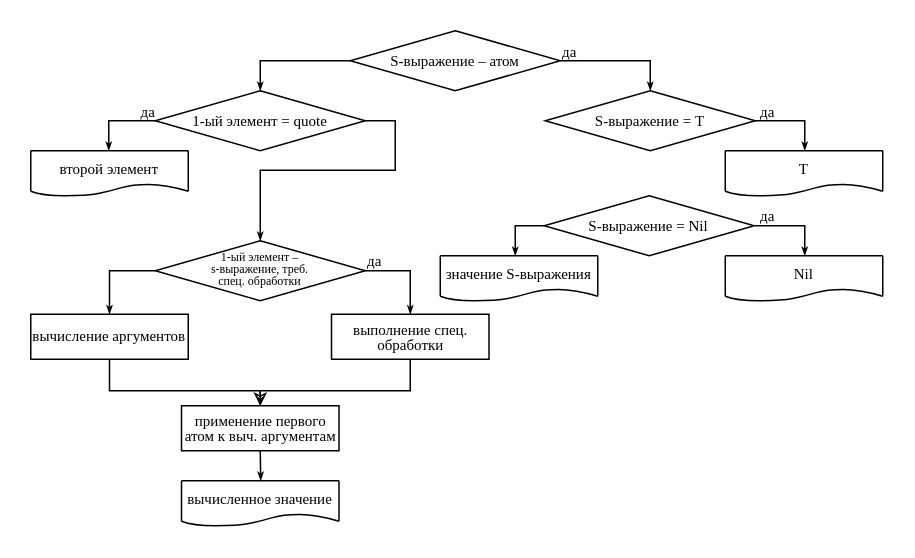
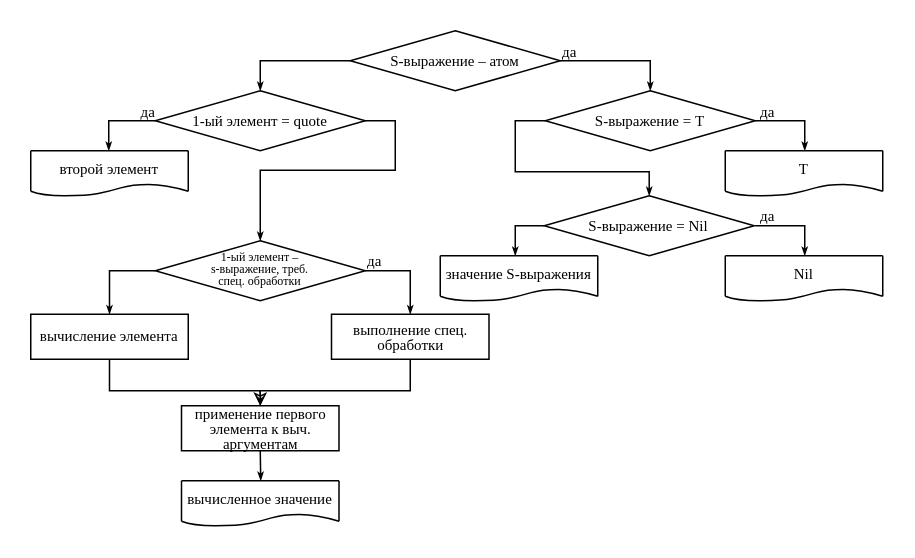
  <mxCell id="0" />
  <mxCell id="1" parent="0" />
  <mxCell id="2" style="edgeStyle=orthogonalEdgeStyle;rounded=0;orthogonalLoop=1;jettySize=auto;html=1;exitX=1;exitY=0.5;exitDx=0;exitDy=0;entryX=0.5;entryY=0;entryDx=0;entryDy=0;fontFamily=Times New Roman;fontSize=10;endArrow=classicThin;endFill=1;elbow=vertical;endSize=3;" edge="1" parent="1" source="5" target="9"><mxGeometry relative="1" as="geometry" /></mxCell>
  <mxCell id="3" value="да" style="edgeLabel;html=1;align=center;verticalAlign=middle;resizable=0;points=[];fontSize=10;fontFamily=Times New Roman;labelBackgroundColor=none;" vertex="1" connectable="0" parent="2"><mxGeometry x="-0.427" relative="1" as="geometry"><mxPoint x="-18" y="-7" as="offset" /></mxGeometry></mxCell>
  <mxCell id="4" style="edgeStyle=orthogonalEdgeStyle;rounded=0;orthogonalLoop=1;jettySize=auto;html=1;exitX=0;exitY=0.5;exitDx=0;exitDy=0;entryX=0.5;entryY=0;entryDx=0;entryDy=0;fontFamily=Times New Roman;fontSize=8;endArrow=classicThin;endFill=1;elbow=vertical;jumpSize=5;endSize=3;" edge="1" parent="1" source="5" target="30"><mxGeometry relative="1" as="geometry" /></mxCell>
  <mxCell id="5" value="&lt;p style=&quot;line-height: 1&quot;&gt;S-выражение&amp;nbsp;– атом&lt;/p&gt;" style="shape=stencil(tZTdboQgEIWfhtsGYZu9bmz7HixOK1kEA3S3ffsdAdu1/rQxakx0zuA3B0YgvPS1aIEwakQDhD8TxiqQyitr8BX1OokHmsJrCos+Fr4FGZJ4EU6Jk4aU8cHZM1xVFTJCmRqcCl2WvxD6hGO6m5fSGoMQLOkHmbs8woQy+C39TLBc/msQtchvIIDLJpNK2Ov/sQ+P+4CLnfwOsb37zf1uBx46LvZq3GbgYj2Wl6jM/dy8PAl5fnf2w1STZt6U1tJq6zBMz1iLME7ztTyZVnQbb5To0429wM8sj5P7aRrdE7Qyd4TvEyEj1jB+uTisQKwxIbX1sLCSqI8WM6ozHcTeWQd/tDYdjwtVZwfE0qMKUU2HeRRu);whiteSpace=wrap;html=1;aspect=fixed;fontFamily=Times New Roman;fontSize=10;spacingBottom=0;rounded=0;shadow=0;sketch=0;spacingLeft=20;spacingRight=20;" parent="1" vertex="1"><mxGeometry x="233" y="20" width="140" height="40" as="geometry" /></mxCell>
  <mxCell id="6" style="edgeStyle=orthogonalEdgeStyle;rounded=0;orthogonalLoop=1;jettySize=auto;html=1;exitX=1;exitY=0.5;exitDx=0;exitDy=0;fontFamily=Times New Roman;fontSize=10;endArrow=classicThin;endFill=1;elbow=vertical;endSize=3;labelBackgroundColor=none;" edge="1" parent="1" source="9"><mxGeometry relative="1" as="geometry"><mxPoint x="536" y="100" as="targetPoint" /><mxPoint x="506" y="80" as="sourcePoint" /><Array as="points"><mxPoint x="536" y="80" /></Array></mxGeometry></mxCell>
  <mxCell id="7" value="да" style="edgeLabel;html=1;align=center;verticalAlign=middle;resizable=0;points=[];fontSize=10;fontFamily=Times New Roman;labelBackgroundColor=none;" vertex="1" connectable="0" parent="6"><mxGeometry x="-0.728" y="-2" relative="1" as="geometry"><mxPoint y="-9" as="offset" /></mxGeometry></mxCell>
+ <mxCell id="8" style="edgeStyle=orthogonalEdgeStyle;rounded=0;orthogonalLoop=1;jettySize=auto;html=1;exitX=0;exitY=0.5;exitDx=0;exitDy=0;entryX=0.5;entryY=0;entryDx=0;entryDy=0;fontFamily=Times New Roman;fontSize=10;endArrow=classicThin;endFill=1;elbow=vertical;endSize=3;" edge="1" parent="1" source="9" target="15"><mxGeometry relative="1" as="geometry"><mxPoint x="363" y="84" as="sourcePoint" /><mxPoint x="432.31" y="134" as="targetPoint" /><Array as="points"><mxPoint x="343" y="80" /><mxPoint x="343" y="114" /><mxPoint x="432" y="114" /></Array></mxGeometry></mxCell>
  <mxCell id="9" value="&lt;p style=&quot;line-height: 1&quot;&gt;S-выражение = T&lt;/p&gt;" style="shape=stencil(tZTdboQgEIWfhtsGYZu9bmz7HixOK1kEA3S3ffsdAdu1/rQxakx0zuA3B0YgvPS1aIEwakQDhD8TxiqQyitr8BX1OokHmsJrCos+Fr4FGZJ4EU6Jk4aU8cHZM1xVFTJCmRqcCl2WvxD6hGO6m5fSGoMQLOkHmbs8woQy+C39TLBc/msQtchvIIDLJpNK2Ov/sQ+P+4CLnfwOsb37zf1uBx46LvZq3GbgYj2Wl6jM/dy8PAl5fnf2w1STZt6U1tJq6zBMz1iLME7ztTyZVnQbb5To0429wM8sj5P7aRrdE7Qyd4TvEyEj1jB+uTisQKwxIbX1sLCSqI8WM6ozHcTeWQd/tDYdjwtVZwfE0qMKUU2HeRRu);whiteSpace=wrap;html=1;aspect=fixed;fontFamily=Times New Roman;fontSize=10;spacingBottom=0;rounded=0;shadow=0;sketch=0;spacingLeft=20;spacingRight=20;" parent="1" vertex="1"><mxGeometry x="363" y="60" width="140" height="40" as="geometry" /></mxCell>
  <mxCell id="10" value="T" style="group;aspect=fixed;fontFamily=Times New Roman;fontSize=10;" vertex="1" connectable="0" parent="1"><mxGeometry x="483" y="100" width="105" height="30" as="geometry" /></mxCell>
  <mxCell id="11" value="" style="endArrow=none;html=1;rounded=0;" edge="1" parent="10"><mxGeometry width="50" height="50" relative="1" as="geometry"><mxPoint as="sourcePoint" /><mxPoint x="105" as="targetPoint" /></mxGeometry></mxCell>
  <mxCell id="12" value="" style="endArrow=none;html=1;rounded=0;" edge="1" parent="10"><mxGeometry width="50" height="50" relative="1" as="geometry"><mxPoint y="27" as="sourcePoint" /><mxPoint as="targetPoint" /></mxGeometry></mxCell>
  <mxCell id="13" value="" style="endArrow=none;html=1;rounded=0;" edge="1" parent="10"><mxGeometry width="50" height="50" relative="1" as="geometry"><mxPoint x="105" y="27" as="sourcePoint" /><mxPoint x="105" as="targetPoint" /></mxGeometry></mxCell>
  <mxCell id="14" value="" style="curved=1;endArrow=none;html=1;rounded=0;elbow=vertical;endFill=0;" edge="1" parent="10"><mxGeometry width="50" height="50" relative="1" as="geometry"><mxPoint y="27" as="sourcePoint" /><mxPoint x="105" y="27" as="targetPoint" /><Array as="points"><mxPoint x="7.5" y="30" /><mxPoint x="37.5" y="30" /><mxPoint x="52.5" y="27" /><mxPoint x="67.5" y="22.5" /><mxPoint x="90" y="22.5" /></Array></mxGeometry></mxCell>
  <mxCell id="15" value="&lt;p style=&quot;line-height: 1&quot;&gt;S-выражение = Nil&lt;/p&gt;" style="shape=stencil(tZTdboQgEIWfhtsGYZu9bmz7HixOK1kEA3S3ffsdAdu1/rQxakx0zuA3B0YgvPS1aIEwakQDhD8TxiqQyitr8BX1OokHmsJrCos+Fr4FGZJ4EU6Jk4aU8cHZM1xVFTJCmRqcCl2WvxD6hGO6m5fSGoMQLOkHmbs8woQy+C39TLBc/msQtchvIIDLJpNK2Ov/sQ+P+4CLnfwOsb37zf1uBx46LvZq3GbgYj2Wl6jM/dy8PAl5fnf2w1STZt6U1tJq6zBMz1iLME7ztTyZVnQbb5To0429wM8sj5P7aRrdE7Qyd4TvEyEj1jB+uTisQKwxIbX1sLCSqI8WM6ozHcTeWQd/tDYdjwtVZwfE0qMKUU2HeRRu);whiteSpace=wrap;html=1;aspect=fixed;fontFamily=Times New Roman;fontSize=10;spacingBottom=0;rounded=0;shadow=0;sketch=0;spacingLeft=20;spacingRight=20;" vertex="1" parent="1"><mxGeometry x="362.31" y="130" width="140" height="40" as="geometry" /></mxCell>
  <mxCell id="16" value="Nil" style="group;aspect=fixed;fontFamily=Times New Roman;fontSize=10;" vertex="1" connectable="0" parent="1"><mxGeometry x="483" y="170" width="105" height="30" as="geometry" /></mxCell>
  <mxCell id="17" value="" style="endArrow=none;html=1;rounded=0;" edge="1" parent="16"><mxGeometry width="50" height="50" relative="1" as="geometry"><mxPoint as="sourcePoint" /><mxPoint x="105" as="targetPoint" /></mxGeometry></mxCell>
  <mxCell id="18" value="" style="endArrow=none;html=1;rounded=0;" edge="1" parent="16"><mxGeometry width="50" height="50" relative="1" as="geometry"><mxPoint y="27" as="sourcePoint" /><mxPoint as="targetPoint" /></mxGeometry></mxCell>
  <mxCell id="19" value="" style="endArrow=none;html=1;rounded=0;" edge="1" parent="16"><mxGeometry width="50" height="50" relative="1" as="geometry"><mxPoint x="105" y="27" as="sourcePoint" /><mxPoint x="105" as="targetPoint" /></mxGeometry></mxCell>
  <mxCell id="20" value="" style="curved=1;endArrow=none;html=1;rounded=0;elbow=vertical;endFill=0;" edge="1" parent="16"><mxGeometry width="50" height="50" relative="1" as="geometry"><mxPoint y="27" as="sourcePoint" /><mxPoint x="105" y="27" as="targetPoint" /><Array as="points"><mxPoint x="7.5" y="30" /><mxPoint x="37.5" y="30" /><mxPoint x="52.5" y="27" /><mxPoint x="67.5" y="22.5" /><mxPoint x="90" y="22.5" /></Array></mxGeometry></mxCell>
  <mxCell id="21" value="второй элемент" style="group;aspect=fixed;fontFamily=Times New Roman;fontSize=10;" vertex="1" connectable="0" parent="1"><mxGeometry x="20" y="100" width="105" height="30" as="geometry" /></mxCell>
  <mxCell id="22" value="" style="endArrow=none;html=1;rounded=0;" edge="1" parent="21"><mxGeometry width="50" height="50" relative="1" as="geometry"><mxPoint as="sourcePoint" /><mxPoint x="105" as="targetPoint" /></mxGeometry></mxCell>
  <mxCell id="23" value="" style="endArrow=none;html=1;rounded=0;" edge="1" parent="21"><mxGeometry width="50" height="50" relative="1" as="geometry"><mxPoint y="27" as="sourcePoint" /><mxPoint as="targetPoint" /></mxGeometry></mxCell>
  <mxCell id="24" value="" style="endArrow=none;html=1;rounded=0;" edge="1" parent="21"><mxGeometry width="50" height="50" relative="1" as="geometry"><mxPoint x="105" y="27" as="sourcePoint" /><mxPoint x="105" as="targetPoint" /></mxGeometry></mxCell>
  <mxCell id="25" value="" style="curved=1;endArrow=none;html=1;rounded=0;elbow=vertical;endFill=0;" edge="1" parent="21"><mxGeometry width="50" height="50" relative="1" as="geometry"><mxPoint y="27" as="sourcePoint" /><mxPoint x="105" y="27" as="targetPoint" /><Array as="points"><mxPoint x="7.5" y="30" /><mxPoint x="37.5" y="30" /><mxPoint x="52.5" y="27" /><mxPoint x="67.5" y="22.5" /><mxPoint x="90" y="22.5" /></Array></mxGeometry></mxCell>
  <mxCell id="26" style="edgeStyle=orthogonalEdgeStyle;rounded=0;orthogonalLoop=1;jettySize=auto;html=1;fontFamily=Times New Roman;fontSize=10;endArrow=classicThin;endFill=1;elbow=vertical;endSize=3;" edge="1" parent="1"><mxGeometry relative="1" as="geometry"><mxPoint x="536" y="170" as="targetPoint" /><mxPoint x="503" y="150" as="sourcePoint" /><Array as="points"><mxPoint x="536" y="150" /></Array></mxGeometry></mxCell>
  <mxCell id="27" style="edgeStyle=orthogonalEdgeStyle;rounded=0;orthogonalLoop=1;jettySize=auto;html=1;fontFamily=Times New Roman;fontSize=10;endArrow=classicThin;endFill=1;elbow=vertical;entryX=0;entryY=0.5;entryDx=0;entryDy=0;endSize=3;exitX=0;exitY=0.5;exitDx=0;exitDy=0;" edge="1" parent="1" source="30"><mxGeometry relative="1" as="geometry"><mxPoint x="72" y="100" as="targetPoint" /><mxPoint x="110" y="80" as="sourcePoint" /><Array as="points"><mxPoint x="72" y="80" /></Array></mxGeometry></mxCell>
  <mxCell id="28" value="да" style="edgeLabel;html=1;align=center;verticalAlign=middle;resizable=0;points=[];fontSize=10;fontFamily=Times New Roman;fontColor=default;labelBackgroundColor=none;" vertex="1" connectable="0" parent="27"><mxGeometry x="-0.167" relative="1" as="geometry"><mxPoint x="15" y="-7" as="offset" /></mxGeometry></mxCell>
  <mxCell id="29" style="edgeStyle=orthogonalEdgeStyle;rounded=0;orthogonalLoop=1;jettySize=auto;html=1;exitX=1;exitY=0.5;exitDx=0;exitDy=0;fontFamily=Times New Roman;fontSize=10;endArrow=classicThin;endFill=1;elbow=vertical;entryX=0.5;entryY=0;entryDx=0;entryDy=0;endSize=3;" edge="1" parent="1" source="30" target="41"><mxGeometry relative="1" as="geometry"><mxPoint x="153" y="144" as="targetPoint" /><mxPoint x="223" y="84" as="sourcePoint" /><Array as="points"><mxPoint x="263" y="80" /><mxPoint x="263" y="113" /><mxPoint x="173" y="113" /></Array></mxGeometry></mxCell>
  <mxCell id="30" value="&lt;p style=&quot;line-height: 1&quot;&gt;1-ый элемент = quote&lt;/p&gt;" style="shape=stencil(tZTdboQgEIWfhtsGYZu9bmz7HixOK1kEA3S3ffsdAdu1/rQxakx0zuA3B0YgvPS1aIEwakQDhD8TxiqQyitr8BX1OokHmsJrCos+Fr4FGZJ4EU6Jk4aU8cHZM1xVFTJCmRqcCl2WvxD6hGO6m5fSGoMQLOkHmbs8woQy+C39TLBc/msQtchvIIDLJpNK2Ov/sQ+P+4CLnfwOsb37zf1uBx46LvZq3GbgYj2Wl6jM/dy8PAl5fnf2w1STZt6U1tJq6zBMz1iLME7ztTyZVnQbb5To0429wM8sj5P7aRrdE7Qyd4TvEyEj1jB+uTisQKwxIbX1sLCSqI8WM6ozHcTeWQd/tDYdjwtVZwfE0qMKUU2HeRRu);whiteSpace=wrap;html=1;aspect=fixed;fontFamily=Times New Roman;fontSize=10;spacingBottom=0;rounded=0;shadow=0;sketch=0;spacingLeft=20;spacingRight=20;" vertex="1" parent="1"><mxGeometry x="103" y="60" width="140" height="40" as="geometry" /></mxCell>
  <mxCell id="31" value="да" style="edgeLabel;html=1;align=center;verticalAlign=middle;resizable=0;points=[];fontSize=10;fontFamily=Times New Roman;" vertex="1" connectable="0" parent="1"><mxGeometry x="522" y="78" as="geometry"><mxPoint x="-12" y="64" as="offset" /></mxGeometry></mxCell>
  <mxCell id="32" value="значение S-выражения" style="group;aspect=fixed;fontFamily=Times New Roman;fontSize=10;" vertex="1" connectable="0" parent="1"><mxGeometry x="293" y="170" width="105" height="30" as="geometry" /></mxCell>
  <mxCell id="33" value="" style="endArrow=none;html=1;rounded=0;" edge="1" parent="32"><mxGeometry width="50" height="50" relative="1" as="geometry"><mxPoint as="sourcePoint" /><mxPoint x="105" as="targetPoint" /></mxGeometry></mxCell>
  <mxCell id="34" value="" style="endArrow=none;html=1;rounded=0;" edge="1" parent="32"><mxGeometry width="50" height="50" relative="1" as="geometry"><mxPoint y="27" as="sourcePoint" /><mxPoint as="targetPoint" /></mxGeometry></mxCell>
  <mxCell id="35" value="" style="endArrow=none;html=1;rounded=0;" edge="1" parent="32"><mxGeometry width="50" height="50" relative="1" as="geometry"><mxPoint x="105" y="27" as="sourcePoint" /><mxPoint x="105" as="targetPoint" /></mxGeometry></mxCell>
  <mxCell id="36" value="" style="curved=1;endArrow=none;html=1;rounded=0;elbow=vertical;endFill=0;" edge="1" parent="32"><mxGeometry width="50" height="50" relative="1" as="geometry"><mxPoint y="27" as="sourcePoint" /><mxPoint x="105" y="27" as="targetPoint" /><Array as="points"><mxPoint x="7.5" y="30" /><mxPoint x="37.5" y="30" /><mxPoint x="52.5" y="27" /><mxPoint x="67.5" y="22.5" /><mxPoint x="90" y="22.5" /></Array></mxGeometry></mxCell>
  <mxCell id="37" style="edgeStyle=orthogonalEdgeStyle;rounded=0;orthogonalLoop=1;jettySize=auto;html=1;fontFamily=Times New Roman;fontSize=10;endArrow=classicThin;endFill=1;elbow=vertical;entryX=0;entryY=0.5;entryDx=0;entryDy=0;endSize=3;exitX=0;exitY=0.5;exitDx=0;exitDy=0;" edge="1" parent="1" source="15"><mxGeometry relative="1" as="geometry"><mxPoint x="343" y="170" as="targetPoint" /><mxPoint x="360" y="150" as="sourcePoint" /><Array as="points"><mxPoint x="343" y="150" /><mxPoint x="343" y="170" /></Array></mxGeometry></mxCell>
  <mxCell id="38" style="edgeStyle=orthogonalEdgeStyle;rounded=0;orthogonalLoop=1;jettySize=auto;html=1;exitX=0;exitY=0.5;exitDx=0;exitDy=0;fontFamily=Times New Roman;fontSize=10;endArrow=classicThin;endFill=1;elbow=vertical;endSize=3;" edge="1" parent="1" source="41" target="43"><mxGeometry relative="1" as="geometry" /></mxCell>
  <mxCell id="39" style="edgeStyle=orthogonalEdgeStyle;rounded=0;orthogonalLoop=1;jettySize=auto;html=1;exitX=1;exitY=0.5;exitDx=0;exitDy=0;entryX=0.5;entryY=0;entryDx=0;entryDy=0;fontFamily=Times New Roman;fontSize=10;endArrow=classicThin;endFill=1;elbow=vertical;endSize=3;" edge="1" parent="1" source="41" target="45"><mxGeometry relative="1" as="geometry" /></mxCell>
  <mxCell id="40" value="да" style="edgeLabel;html=1;align=center;verticalAlign=middle;resizable=0;points=[];fontSize=10;fontFamily=Times New Roman;fontColor=default;labelBackgroundColor=none;" vertex="1" connectable="0" parent="39"><mxGeometry x="-0.208" y="1" relative="1" as="geometry"><mxPoint x="-18" y="-7" as="offset" /></mxGeometry></mxCell>
  <mxCell id="41" value="&lt;p style=&quot;line-height: 1 ; font-size: 8px&quot;&gt;1-ый элемент&amp;nbsp;–&lt;br&gt;s-выражение, треб.&lt;br&gt;спец. обработки&lt;/p&gt;" style="shape=stencil(tZTdboQgEIWfhtsGYZu9bmz7HixOK1kEA3S3ffsdAdu1/rQxakx0zuA3B0YgvPS1aIEwakQDhD8TxiqQyitr8BX1OokHmsJrCos+Fr4FGZJ4EU6Jk4aU8cHZM1xVFTJCmRqcCl2WvxD6hGO6m5fSGoMQLOkHmbs8woQy+C39TLBc/msQtchvIIDLJpNK2Ov/sQ+P+4CLnfwOsb37zf1uBx46LvZq3GbgYj2Wl6jM/dy8PAl5fnf2w1STZt6U1tJq6zBMz1iLME7ztTyZVnQbb5To0429wM8sj5P7aRrdE7Qyd4TvEyEj1jB+uTisQKwxIbX1sLCSqI8WM6ozHcTeWQd/tDYdjwtVZwfE0qMKUU2HeRRu);whiteSpace=wrap;html=1;aspect=fixed;fontFamily=Times New Roman;fontSize=10;spacingBottom=2;rounded=0;shadow=0;sketch=0;spacingLeft=20;spacingRight=20;" vertex="1" parent="1"><mxGeometry x="103" y="160" width="140" height="40" as="geometry" /></mxCell>
  <mxCell id="42" style="edgeStyle=orthogonalEdgeStyle;rounded=0;orthogonalLoop=1;jettySize=auto;html=1;exitX=0.5;exitY=1;exitDx=0;exitDy=0;entryX=0.5;entryY=0;entryDx=0;entryDy=0;fontFamily=Times New Roman;fontSize=8;endArrow=classic;endFill=0;elbow=vertical;" edge="1" parent="1" source="43" target="47"><mxGeometry relative="1" as="geometry"><Array as="points"><mxPoint x="72" y="260" /><mxPoint x="173" y="260" /></Array></mxGeometry></mxCell>
- <mxCell id="43" value="&lt;p style=&quot;line-height: 1&quot;&gt;вычисление аргументов&lt;/p&gt;" style="shape=stencil(tVTRboMwDPyavFYh2T5gYtt/pKlXotIkcrJ1/fuaGKQiBq0mQEjgu3B3Bhyh69SYCEJJb84g9LtQKmKwkBLdEdww9iK5vHBZDbVJEWxm8MegM/sWmEkZwwku7pB7CecbQJc7Vn8I+UZrulPXNnhPIi74NGLueBIzztOz8pfFevvrqIqkf4YM2IdkVKjP52V3r9sIVxvlHcsO6VfPu57wOHG11YdbTbj6v6yuCZn7uXW9N/Z0xPDtD3+G+XJta0MbkEq+Fi+htOyP5Wai6QZvQgw0dmO7PE4PRn/OmPCJd0FnGqZWA8KDN8G7yYLr7IJiPXEoKG99BbgB);whiteSpace=wrap;html=1;aspect=fixed;fontFamily=Times New Roman;fontSize=10;spacingBottom=2;strokeWidth=1;" vertex="1" parent="1"><mxGeometry x="20" y="209" width="105" height="30" as="geometry" /></mxCell>
+ <mxCell id="43" value="&lt;p style=&quot;line-height: 1&quot;&gt;вычисление элемента&lt;/p&gt;" style="shape=stencil(tVTRboMwDPyavFYh2T5gYtt/pKlXotIkcrJ1/fuaGKQiBq0mQEjgu3B3Bhyh69SYCEJJb84g9LtQKmKwkBLdEdww9iK5vHBZDbVJEWxm8MegM/sWmEkZwwku7pB7CecbQJc7Vn8I+UZrulPXNnhPIi74NGLueBIzztOz8pfFevvrqIqkf4YM2IdkVKjP52V3r9sIVxvlHcsO6VfPu57wOHG11YdbTbj6v6yuCZn7uXW9N/Z0xPDtD3+G+XJta0MbkEq+Fi+htOyP5Wai6QZvQgw0dmO7PE4PRn/OmPCJd0FnGqZWA8KDN8G7yYLr7IJiPXEoKG99BbgB);whiteSpace=wrap;html=1;aspect=fixed;fontFamily=Times New Roman;fontSize=10;spacingBottom=2;strokeWidth=1;" vertex="1" parent="1"><mxGeometry x="20" y="209" width="105" height="30" as="geometry" /></mxCell>
  <mxCell id="44" style="edgeStyle=orthogonalEdgeStyle;rounded=0;orthogonalLoop=1;jettySize=auto;html=1;exitX=0.5;exitY=1;exitDx=0;exitDy=0;fontFamily=Times New Roman;fontSize=10;endArrow=classicThin;endFill=1;elbow=vertical;entryX=0.5;entryY=0;entryDx=0;entryDy=0;endSize=3;" edge="1" parent="1" target="47"><mxGeometry relative="1" as="geometry"><mxPoint x="173" y="260" as="targetPoint" /><mxPoint x="273" y="239" as="sourcePoint" /><Array as="points"><mxPoint x="273" y="260" /><mxPoint x="173" y="260" /></Array></mxGeometry></mxCell>
  <mxCell id="45" value="&lt;p style=&quot;line-height: 1&quot;&gt;выполнение спец.&lt;br&gt;обработки&lt;/p&gt;" style="shape=stencil(tVTRboMwDPyavFYh2T5gYtt/pKlXotIkcrJ1/fuaGKQiBq0mQEjgu3B3Bhyh69SYCEJJb84g9LtQKmKwkBLdEdww9iK5vHBZDbVJEWxm8MegM/sWmEkZwwku7pB7CecbQJc7Vn8I+UZrulPXNnhPIi74NGLueBIzztOz8pfFevvrqIqkf4YM2IdkVKjP52V3r9sIVxvlHcsO6VfPu57wOHG11YdbTbj6v6yuCZn7uXW9N/Z0xPDtD3+G+XJta0MbkEq+Fi+htOyP5Wai6QZvQgw0dmO7PE4PRn/OmPCJd0FnGqZWA8KDN8G7yYLr7IJiPXEoKG99BbgB);whiteSpace=wrap;html=1;aspect=fixed;fontFamily=Times New Roman;fontSize=10;spacingBottom=1;strokeWidth=1;" vertex="1" parent="1"><mxGeometry x="220.5" y="209" width="105" height="30" as="geometry" /></mxCell>
  <mxCell id="46" style="edgeStyle=orthogonalEdgeStyle;rounded=0;orthogonalLoop=1;jettySize=auto;html=1;exitX=0.5;exitY=1;exitDx=0;exitDy=0;fontFamily=Times New Roman;fontSize=10;endArrow=classicThin;endFill=1;elbow=vertical;endSize=3;" edge="1" parent="1" source="47"><mxGeometry relative="1" as="geometry"><mxPoint x="173.31" y="320" as="targetPoint" /></mxGeometry></mxCell>
- <mxCell id="47" value="&lt;p style=&quot;line-height: 1&quot;&gt;применение первого атом к выч. аргументам&lt;/p&gt;" style="shape=stencil(tVTRboMwDPyavFYh2T5gYtt/pKlXotIkcrJ1/fuaGKQiBq0mQEjgu3B3Bhyh69SYCEJJb84g9LtQKmKwkBLdEdww9iK5vHBZDbVJEWxm8MegM/sWmEkZwwku7pB7CecbQJc7Vn8I+UZrulPXNnhPIi74NGLueBIzztOz8pfFevvrqIqkf4YM2IdkVKjP52V3r9sIVxvlHcsO6VfPu57wOHG11YdbTbj6v6yuCZn7uXW9N/Z0xPDtD3+G+XJta0MbkEq+Fi+htOyP5Wai6QZvQgw0dmO7PE4PRn/OmPCJd0FnGqZWA8KDN8G7yYLr7IJiPXEoKG99BbgB);whiteSpace=wrap;html=1;aspect=fixed;fontFamily=Times New Roman;fontSize=10;spacingBottom=0;strokeWidth=1;" vertex="1" parent="1"><mxGeometry x="120.5" y="270" width="105" height="30" as="geometry" /></mxCell>
+ <mxCell id="47" value="&lt;p style=&quot;line-height: 1&quot;&gt;применение первого элемента к выч. аргументам&lt;/p&gt;" style="shape=stencil(tVTRboMwDPyavFYh2T5gYtt/pKlXotIkcrJ1/fuaGKQiBq0mQEjgu3B3Bhyh69SYCEJJb84g9LtQKmKwkBLdEdww9iK5vHBZDbVJEWxm8MegM/sWmEkZwwku7pB7CecbQJc7Vn8I+UZrulPXNnhPIi74NGLueBIzztOz8pfFevvrqIqkf4YM2IdkVKjP52V3r9sIVxvlHcsO6VfPu57wOHG11YdbTbj6v6yuCZn7uXW9N/Z0xPDtD3+G+XJta0MbkEq+Fi+htOyP5Wai6QZvQgw0dmO7PE4PRn/OmPCJd0FnGqZWA8KDN8G7yYLr7IJiPXEoKG99BbgB);whiteSpace=wrap;html=1;aspect=fixed;fontFamily=Times New Roman;fontSize=10;spacingBottom=0;strokeWidth=1;" vertex="1" parent="1"><mxGeometry x="120.5" y="270" width="105" height="30" as="geometry" /></mxCell>
  <mxCell id="48" value="вычисленное значение" style="group;aspect=fixed;fontFamily=Times New Roman;fontSize=10;" vertex="1" connectable="0" parent="1"><mxGeometry x="120.5" y="320" width="105" height="30" as="geometry" /></mxCell>
  <mxCell id="49" value="" style="endArrow=none;html=1;rounded=0;" edge="1" parent="48"><mxGeometry width="50" height="50" relative="1" as="geometry"><mxPoint as="sourcePoint" /><mxPoint x="105" as="targetPoint" /></mxGeometry></mxCell>
  <mxCell id="50" value="" style="endArrow=none;html=1;rounded=0;" edge="1" parent="48"><mxGeometry width="50" height="50" relative="1" as="geometry"><mxPoint y="27" as="sourcePoint" /><mxPoint as="targetPoint" /></mxGeometry></mxCell>
  <mxCell id="51" value="" style="endArrow=none;html=1;rounded=0;" edge="1" parent="48"><mxGeometry width="50" height="50" relative="1" as="geometry"><mxPoint x="105" y="27" as="sourcePoint" /><mxPoint x="105" as="targetPoint" /></mxGeometry></mxCell>
  <mxCell id="52" value="" style="curved=1;endArrow=none;html=1;rounded=0;elbow=vertical;endFill=0;" edge="1" parent="48"><mxGeometry width="50" height="50" relative="1" as="geometry"><mxPoint y="27" as="sourcePoint" /><mxPoint x="105" y="27" as="targetPoint" /><Array as="points"><mxPoint x="7.5" y="30" /><mxPoint x="37.5" y="30" /><mxPoint x="52.5" y="27" /><mxPoint x="67.5" y="22.5" /><mxPoint x="90" y="22.5" /></Array></mxGeometry></mxCell>
